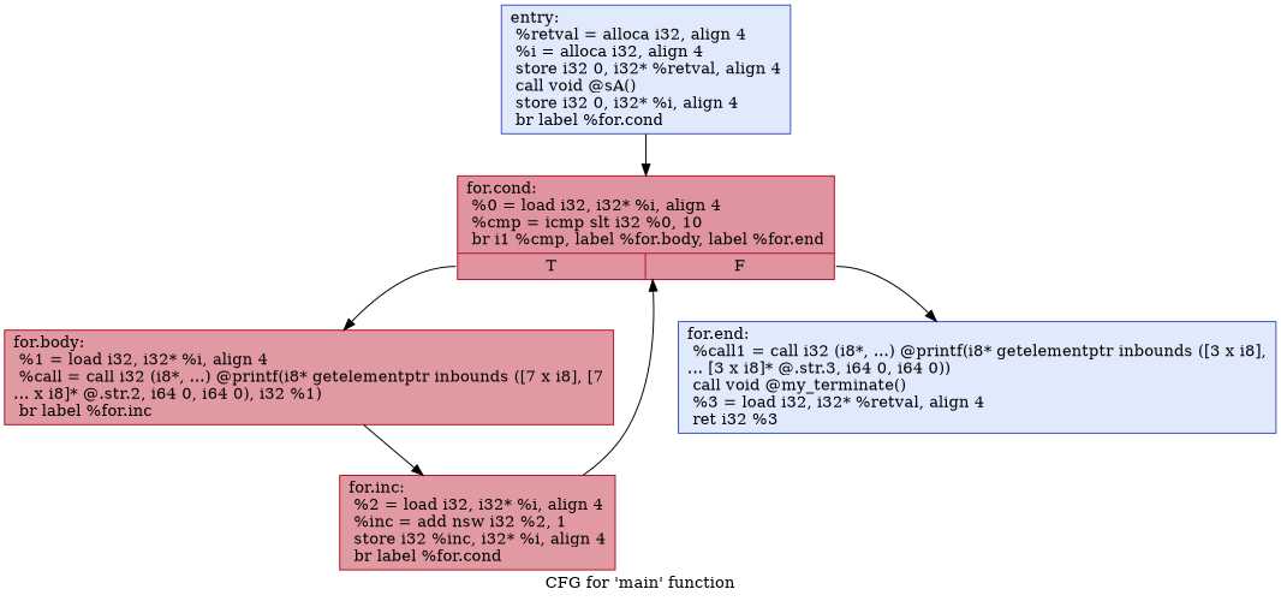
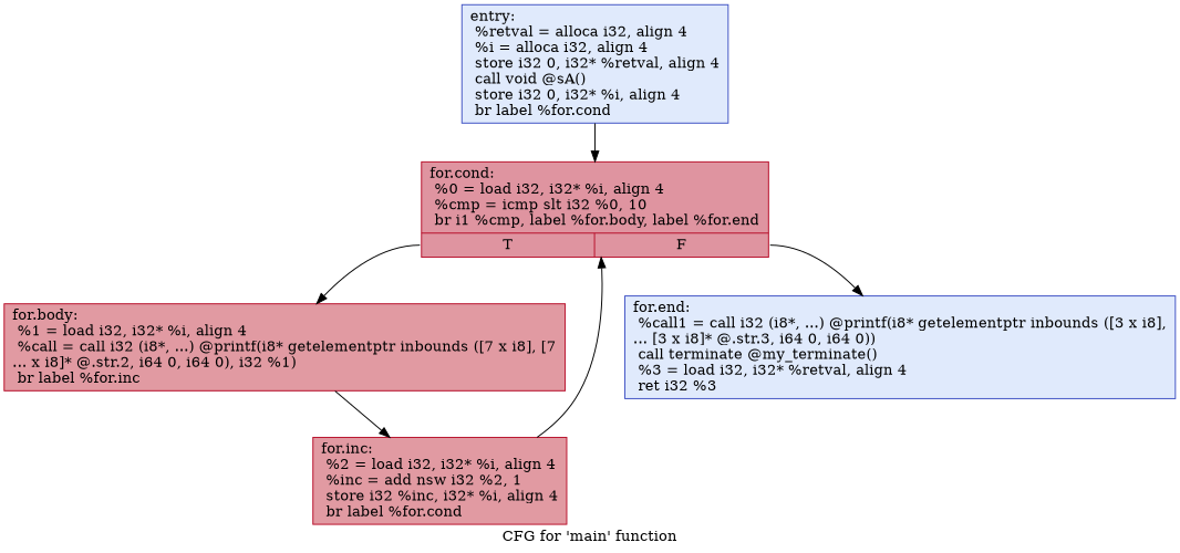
  digraph {
    label="CFG for 'main' function"
    node [color="#b70d28ff" fillcolor="#b9d0f970" shape=record style=filled]
    n1 [color="#3d50c3ff" label="{entry:\l  %retval = alloca i32, align 4\l  %i = alloca i32, align 4\l  store i32 0, i32* %retval, align 4\l  call void @sA()\l  store i32 0, i32* %i, align 4\l  br label %for.cond\l}"]
    n2 [fillcolor="#b70d2870" label="{for.cond:                                         \l  %0 = load i32, i32* %i, align 4\l  %cmp = icmp slt i32 %0, 10\l  br i1 %cmp, label %for.body, label %for.end\l|{<s0>T|<s1>F}}"]
    n3 [fillcolor="#bb1b2c70" label="{for.body:                                         \l  %1 = load i32, i32* %i, align 4\l  %call = call i32 (i8*, ...) @printf(i8* getelementptr inbounds ([7 x i8], [7\l... x i8]* @.str.2, i64 0, i64 0), i32 %1)\l  br label %for.inc\l}"]
-   n4 [color="#3d50c3ff" label="{for.end:                                          \l  %call1 = call i32 (i8*, ...) @printf(i8* getelementptr inbounds ([3 x i8],\l... [3 x i8]* @.str.3, i64 0, i64 0))\l  call void @my_terminate()\l  %3 = load i32, i32* %retval, align 4\l  ret i32 %3\l}"]
+   n4 [color="#3d50c3ff" label="{for.end:                                          \l  %call1 = call i32 (i8*, ...) @printf(i8* getelementptr inbounds ([3 x i8],\l... [3 x i8]* @.str.3, i64 0, i64 0))\l  call terminate @my_terminate()\l  %3 = load i32, i32* %retval, align 4\l  ret i32 %3\l}"]
    n5 [fillcolor="#bb1b2c70" label="{for.inc:                                          \l  %2 = load i32, i32* %i, align 4\l  %inc = add nsw i32 %2, 1\l  store i32 %inc, i32* %i, align 4\l  br label %for.cond\l}"]
    n1 -> n2
    n2 -> n3 [tailport=s0]
    n2 -> n4 [tailport=s1]
    n3 -> n5
    n5 -> n2
  }
